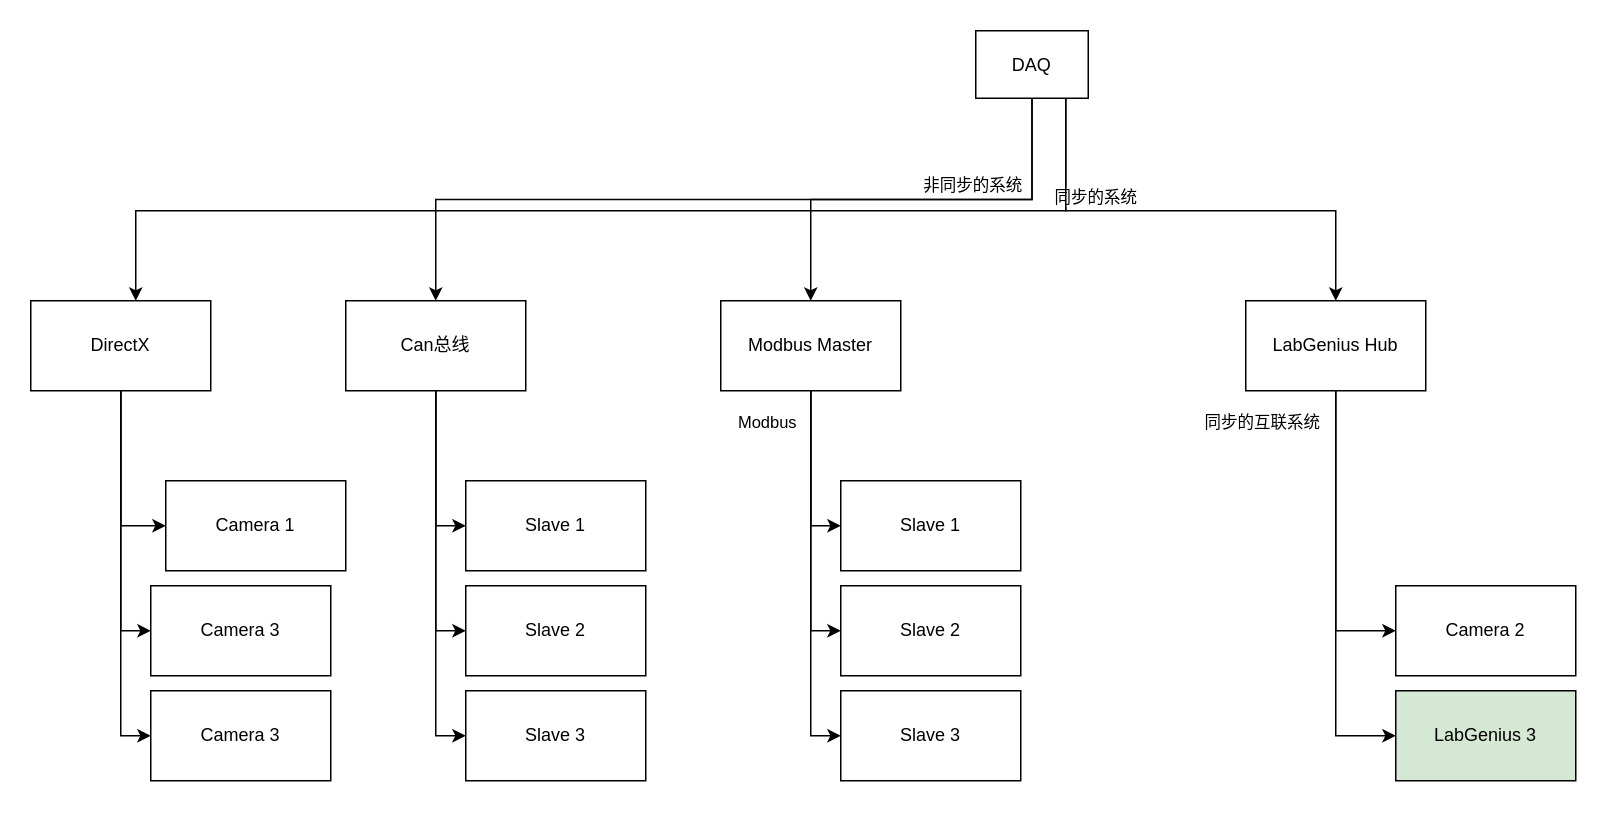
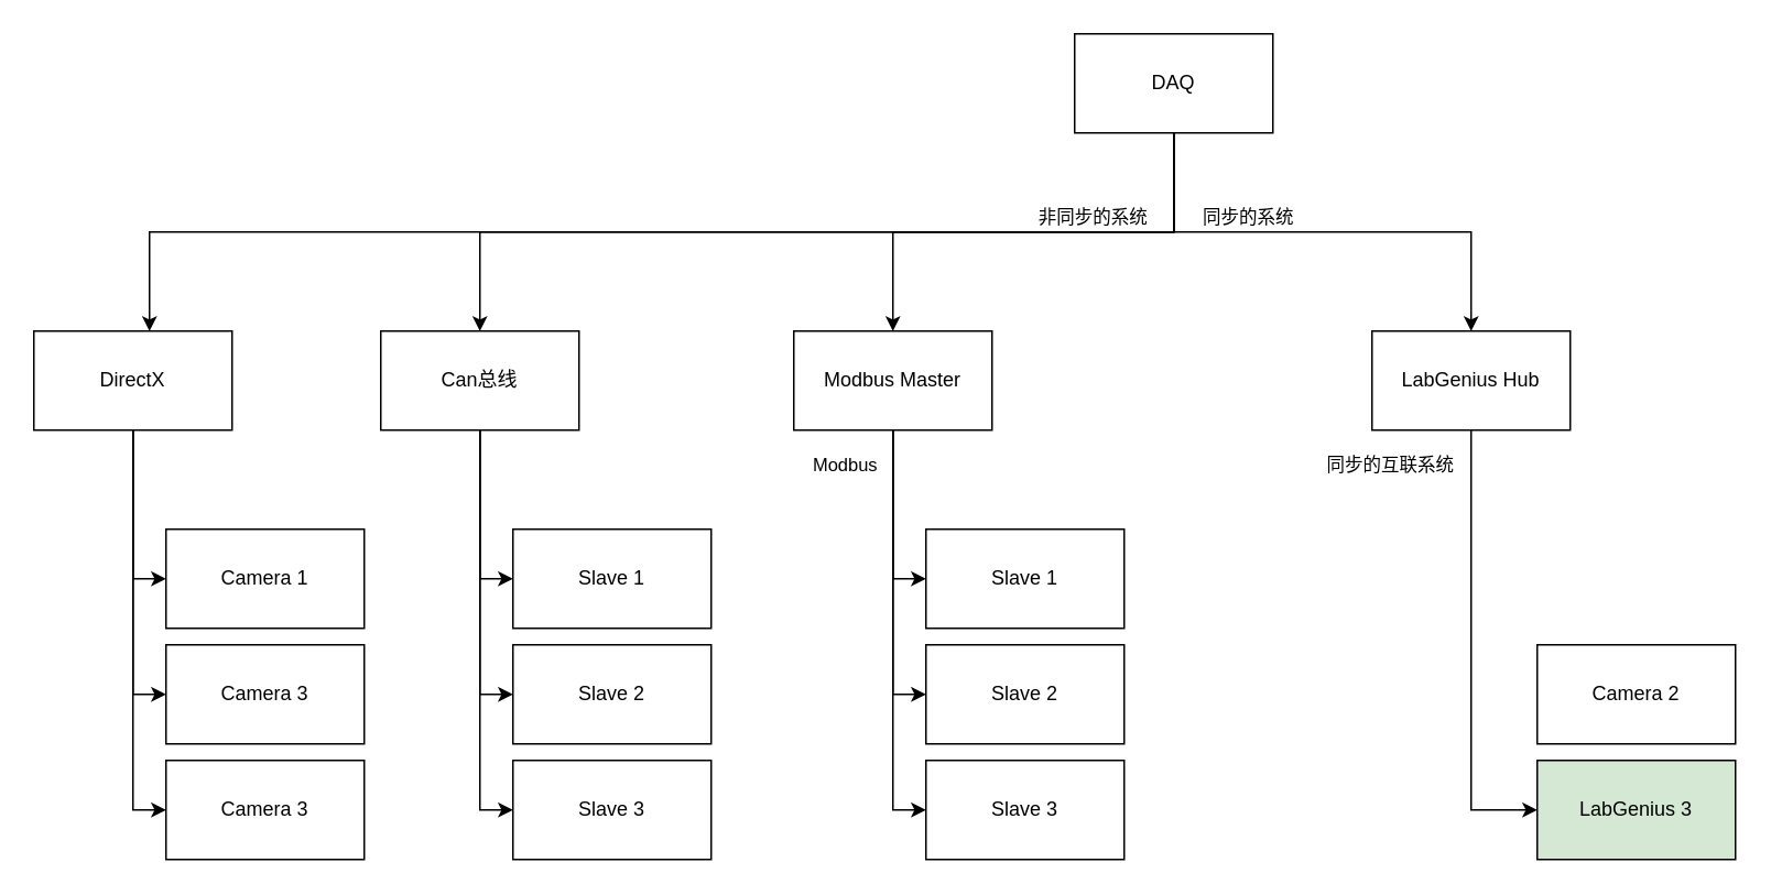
  <mxCell id="0" />
  <mxCell id="1" parent="0" />
  <mxCell id="2" style="edgeStyle=orthogonalEdgeStyle;rounded=0;orthogonalLoop=1;jettySize=auto;html=1;entryX=0.5;entryY=0;entryDx=0;entryDy=0;exitX=0.5;exitY=1;exitDx=0;exitDy=0;" edge="1" parent="1" source="8" target="13"><mxGeometry relative="1" as="geometry" /></mxCell>
  <mxCell id="3" style="edgeStyle=orthogonalEdgeStyle;rounded=0;orthogonalLoop=1;jettySize=auto;html=1;entryX=0.5;entryY=0;entryDx=0;entryDy=0;exitX=0.5;exitY=1;exitDx=0;exitDy=0;" edge="1" parent="1" source="8" target="22"><mxGeometry relative="1" as="geometry"><Array as="points"><mxPoint x="710" y="140" /><mxPoint x="890" y="140" /></Array></mxGeometry></mxCell>
  <mxCell id="4" value="同步的系统" style="edgeLabel;html=1;align=center;verticalAlign=middle;resizable=0;points=[];" vertex="1" connectable="0" parent="3"><mxGeometry x="-0.307" y="3" relative="1" as="geometry"><mxPoint y="-7" as="offset" /></mxGeometry></mxCell>
  <mxCell id="5" style="edgeStyle=orthogonalEdgeStyle;rounded=0;orthogonalLoop=1;jettySize=auto;html=1;entryX=0.5;entryY=0;entryDx=0;entryDy=0;exitX=0.5;exitY=1;exitDx=0;exitDy=0;" edge="1" parent="1" source="8" target="26"><mxGeometry relative="1" as="geometry" /></mxCell>
  <mxCell id="6" value="非同步的系统" style="edgeLabel;html=1;align=center;verticalAlign=middle;resizable=0;points=[];" vertex="1" connectable="0" parent="5"><mxGeometry x="-0.552" y="2" relative="1" as="geometry"><mxPoint x="11" y="-12" as="offset" /></mxGeometry></mxCell>
  <mxCell id="7" style="edgeStyle=orthogonalEdgeStyle;rounded=0;orthogonalLoop=1;jettySize=auto;html=1;" edge="1" parent="1" source="8" target="33"><mxGeometry relative="1" as="geometry"><Array as="points"><mxPoint x="710" y="140" /><mxPoint x="90" y="140" /></Array></mxGeometry></mxCell>
- <mxCell id="8" value="DAQ" style="rounded=0;whiteSpace=wrap;html=1;" vertex="1" parent="1"><mxGeometry x="650" y="20" width="75" height="45" as="geometry" /></mxCell>
+ <mxCell id="8" value="DAQ" style="rounded=0;whiteSpace=wrap;html=1;" vertex="1" parent="1"><mxGeometry x="650" y="20" width="120" height="60" as="geometry" /></mxCell>
  <mxCell id="9" style="edgeStyle=orthogonalEdgeStyle;rounded=0;orthogonalLoop=1;jettySize=auto;html=1;entryX=0;entryY=0.5;entryDx=0;entryDy=0;" edge="1" parent="1" source="13" target="14"><mxGeometry relative="1" as="geometry" /></mxCell>
  <mxCell id="10" style="edgeStyle=orthogonalEdgeStyle;rounded=0;orthogonalLoop=1;jettySize=auto;html=1;entryX=0;entryY=0.5;entryDx=0;entryDy=0;" edge="1" parent="1" source="13" target="15"><mxGeometry relative="1" as="geometry" /></mxCell>
  <mxCell id="11" style="edgeStyle=orthogonalEdgeStyle;rounded=0;orthogonalLoop=1;jettySize=auto;html=1;entryX=0;entryY=0.5;entryDx=0;entryDy=0;" edge="1" parent="1" source="13" target="16"><mxGeometry relative="1" as="geometry" /></mxCell>
  <mxCell id="12" value="Modbus" style="edgeLabel;html=1;align=center;verticalAlign=middle;resizable=0;points=[];" vertex="1" connectable="0" parent="11"><mxGeometry x="-0.8" y="-1" relative="1" as="geometry"><mxPoint x="-29" y="-5" as="offset" /></mxGeometry></mxCell>
  <mxCell id="13" value="Modbus Master" style="rounded=0;whiteSpace=wrap;html=1;" vertex="1" parent="1"><mxGeometry x="480" y="200" width="120" height="60" as="geometry" /></mxCell>
  <mxCell id="14" value="Slave 1" style="rounded=0;whiteSpace=wrap;html=1;" vertex="1" parent="1"><mxGeometry x="560" y="320" width="120" height="60" as="geometry" /></mxCell>
  <mxCell id="15" value="Slave 2" style="rounded=0;whiteSpace=wrap;html=1;" vertex="1" parent="1"><mxGeometry x="560" y="390" width="120" height="60" as="geometry" /></mxCell>
  <mxCell id="16" value="Slave 3" style="rounded=0;whiteSpace=wrap;html=1;" vertex="1" parent="1"><mxGeometry x="560" y="460" width="120" height="60" as="geometry" /></mxCell>
  <mxCell id="17" value="&lt;div&gt;Camera 2&lt;/div&gt;" style="rounded=0;whiteSpace=wrap;html=1;" vertex="1" parent="1"><mxGeometry x="930" y="390" width="120" height="60" as="geometry" /></mxCell>
  <mxCell id="18" value="&lt;div&gt;LabGenius 3&lt;/div&gt;" style="rounded=0;whiteSpace=wrap;html=1;fillColor=#d5e8d4;" vertex="1" parent="1"><mxGeometry x="930" y="460" width="120" height="60" as="geometry" /></mxCell>
- <mxCell id="19" style="edgeStyle=orthogonalEdgeStyle;rounded=0;orthogonalLoop=1;jettySize=auto;html=1;entryX=0;entryY=0.5;entryDx=0;entryDy=0;" edge="1" parent="1" source="22" target="17"><mxGeometry relative="1" as="geometry" /></mxCell>
  <mxCell id="20" style="edgeStyle=orthogonalEdgeStyle;rounded=0;orthogonalLoop=1;jettySize=auto;html=1;entryX=0;entryY=0.5;entryDx=0;entryDy=0;" edge="1" parent="1" source="22" target="18"><mxGeometry relative="1" as="geometry" /></mxCell>
  <mxCell id="21" value="同步的互联系统" style="edgeLabel;html=1;align=center;verticalAlign=middle;resizable=0;points=[];" vertex="1" connectable="0" parent="20"><mxGeometry x="-0.756" y="2" relative="1" as="geometry"><mxPoint x="-52" y="-13" as="offset" /></mxGeometry></mxCell>
  <mxCell id="22" value="LabGenius Hub" style="rounded=0;whiteSpace=wrap;html=1;" vertex="1" parent="1"><mxGeometry x="830" y="200" width="120" height="60" as="geometry" /></mxCell>
  <mxCell id="23" style="edgeStyle=orthogonalEdgeStyle;rounded=0;orthogonalLoop=1;jettySize=auto;html=1;entryX=0;entryY=0.5;entryDx=0;entryDy=0;" edge="1" parent="1" source="26" target="27"><mxGeometry relative="1" as="geometry" /></mxCell>
  <mxCell id="24" style="edgeStyle=orthogonalEdgeStyle;rounded=0;orthogonalLoop=1;jettySize=auto;html=1;entryX=0;entryY=0.5;entryDx=0;entryDy=0;" edge="1" parent="1" source="26" target="28"><mxGeometry relative="1" as="geometry" /></mxCell>
  <mxCell id="25" style="edgeStyle=orthogonalEdgeStyle;rounded=0;orthogonalLoop=1;jettySize=auto;html=1;entryX=0;entryY=0.5;entryDx=0;entryDy=0;" edge="1" parent="1" source="26" target="29"><mxGeometry relative="1" as="geometry" /></mxCell>
  <mxCell id="26" value="Can总线" style="rounded=0;whiteSpace=wrap;html=1;" vertex="1" parent="1"><mxGeometry x="230" y="200" width="120" height="60" as="geometry" /></mxCell>
  <mxCell id="27" value="Slave 1" style="rounded=0;whiteSpace=wrap;html=1;" vertex="1" parent="1"><mxGeometry y="320" width="120" height="60" as="geometry" x="310" /></mxCell>
  <mxCell id="28" value="Slave 2" style="rounded=0;whiteSpace=wrap;html=1;" vertex="1" parent="1"><mxGeometry y="390" width="120" height="60" as="geometry" x="310" /></mxCell>
  <mxCell id="29" value="Slave 3" style="rounded=0;whiteSpace=wrap;html=1;" vertex="1" parent="1"><mxGeometry y="460" width="120" height="60" as="geometry" x="310" /></mxCell>
  <mxCell id="30" style="edgeStyle=orthogonalEdgeStyle;rounded=0;orthogonalLoop=1;jettySize=auto;html=1;entryX=0;entryY=0.5;entryDx=0;entryDy=0;" edge="1" parent="1" source="33" target="34"><mxGeometry relative="1" as="geometry" /></mxCell>
  <mxCell id="31" style="edgeStyle=orthogonalEdgeStyle;rounded=0;orthogonalLoop=1;jettySize=auto;html=1;entryX=0;entryY=0.5;entryDx=0;entryDy=0;" edge="1" parent="1" source="33" target="35"><mxGeometry relative="1" as="geometry" /></mxCell>
  <mxCell id="32" style="edgeStyle=orthogonalEdgeStyle;rounded=0;orthogonalLoop=1;jettySize=auto;html=1;entryX=0;entryY=0.5;entryDx=0;entryDy=0;" edge="1" parent="1" source="33" target="36"><mxGeometry relative="1" as="geometry" /></mxCell>
  <mxCell id="33" value="DirectX" style="rounded=0;whiteSpace=wrap;html=1;" vertex="1" parent="1"><mxGeometry x="20" y="200" width="120" height="60" as="geometry" /></mxCell>
- <mxCell id="34" value="Camera 1" style="rounded=0;whiteSpace=wrap;html=1;" vertex="1" parent="1"><mxGeometry x="110" y="320" width="120" height="60" as="geometry" /></mxCell>
+ <mxCell id="34" value="Camera 1" style="rounded=0;whiteSpace=wrap;html=1;" vertex="1" parent="1"><mxGeometry x="100" y="320" width="120" height="60" as="geometry" /></mxCell>
  <mxCell id="35" value="Camera 3" style="rounded=0;whiteSpace=wrap;html=1;" vertex="1" parent="1"><mxGeometry x="100" y="390" width="120" height="60" as="geometry" /></mxCell>
  <mxCell id="36" value="Camera 3" style="rounded=0;whiteSpace=wrap;html=1;" vertex="1" parent="1"><mxGeometry x="100" y="460" width="120" height="60" as="geometry" /></mxCell>
